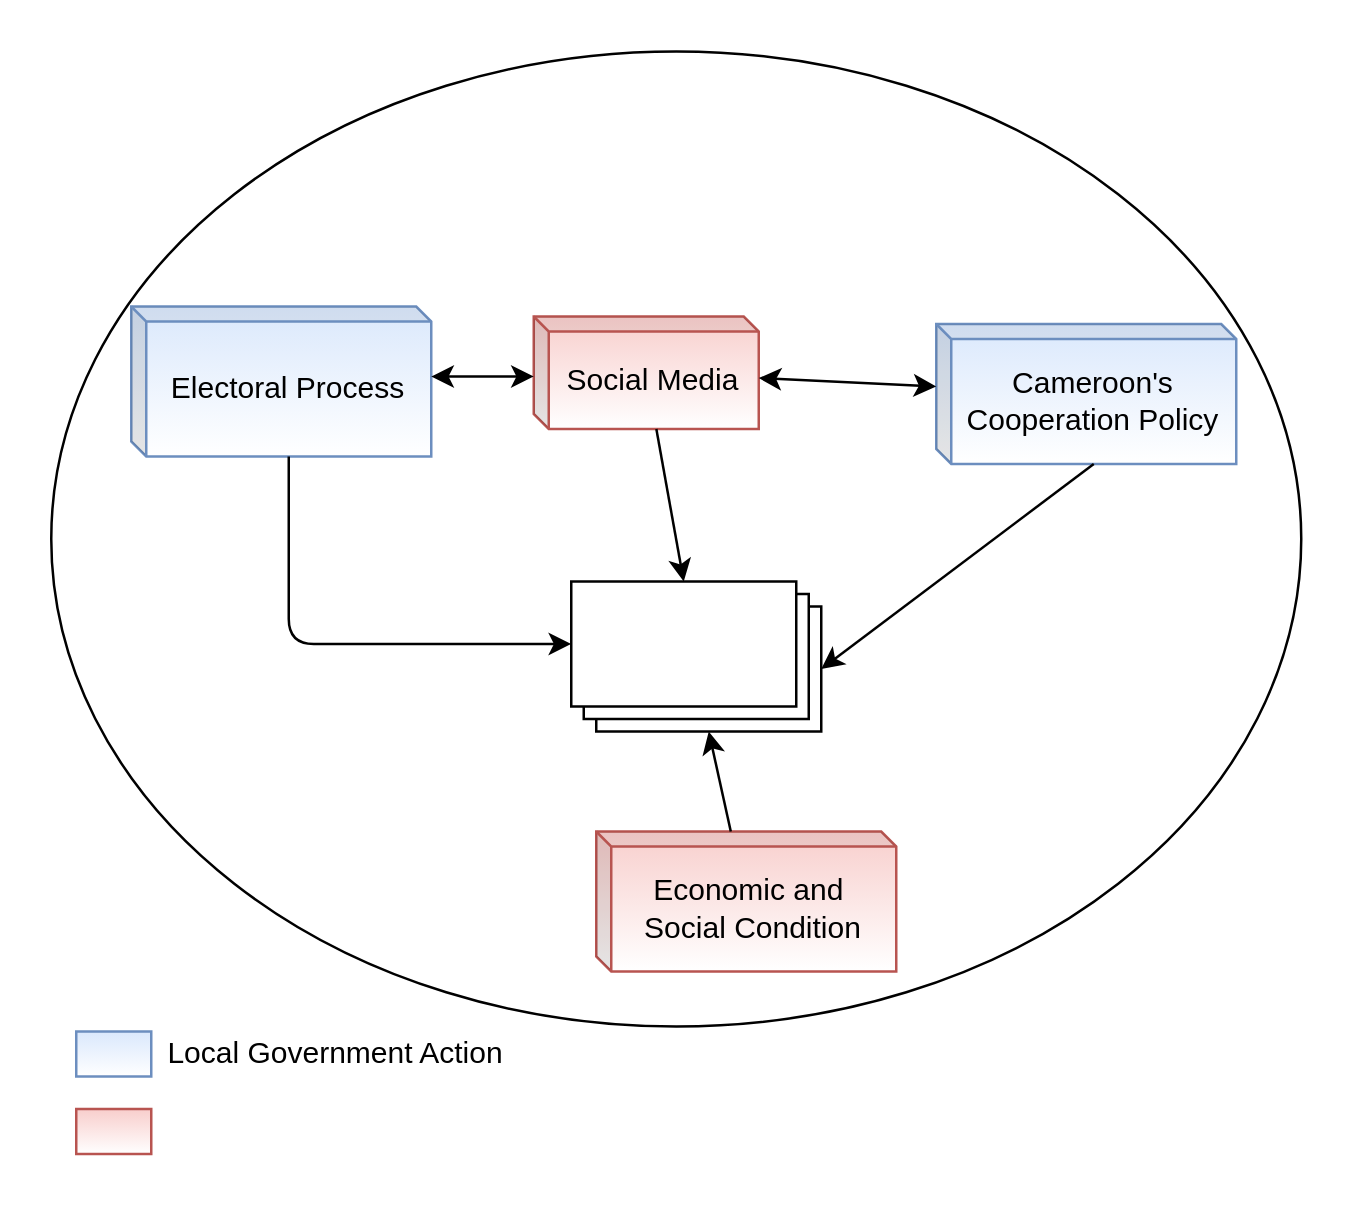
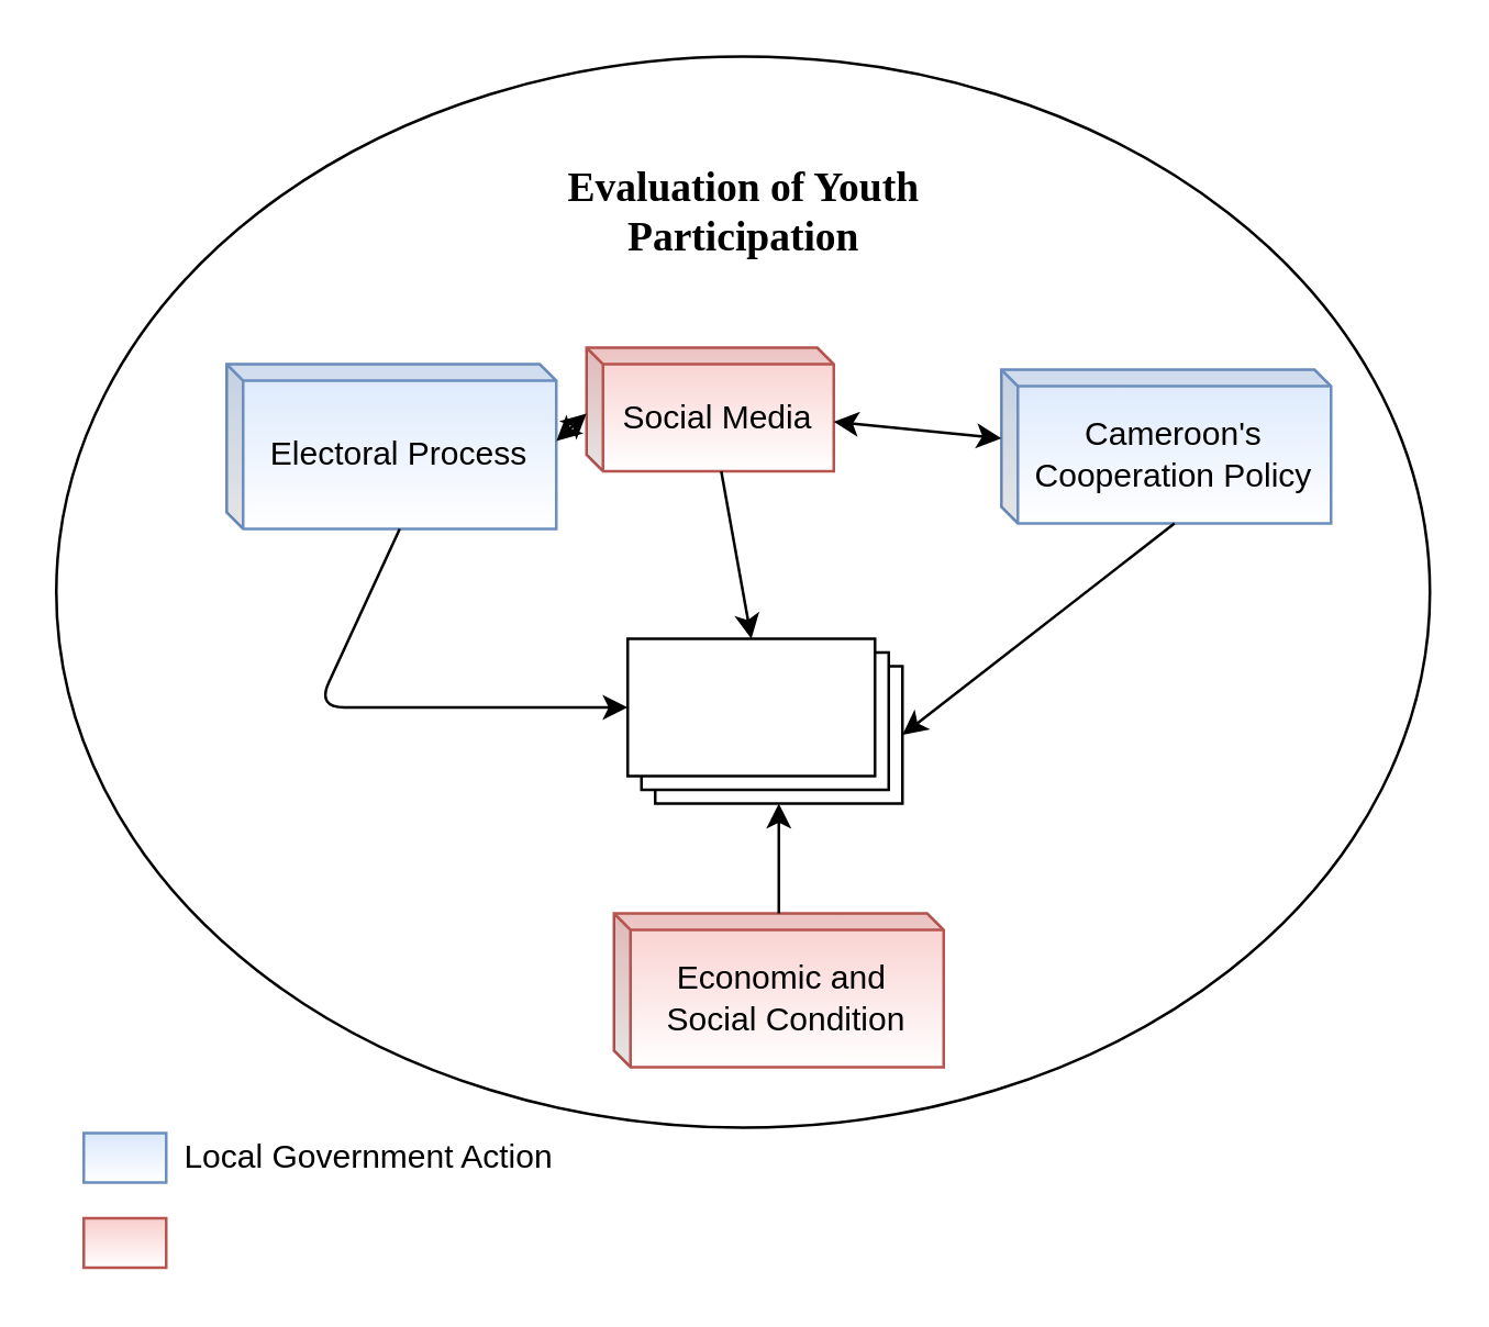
  <mxCell id="0" />
  <mxCell id="1" parent="0" />
  <mxCell id="2" value="" style="ellipse;whiteSpace=wrap;html=1;" vertex="1" parent="1"><mxGeometry x="20" y="20" width="500" height="390" as="geometry" /></mxCell>
  <mxCell id="3" value="" style="verticalLabelPosition=bottom;verticalAlign=top;html=1;shape=mxgraph.basic.layered_rect;dx=10;outlineConnect=0;" vertex="1" parent="1"><mxGeometry x="228" y="232" width="100" height="60" as="geometry" /></mxCell>
- <mxCell id="4" value="Electoral Process" style="shape=cube;whiteSpace=wrap;html=1;boundedLbl=1;backgroundOutline=1;darkOpacity=0.05;darkOpacity2=0.1;size=6;fillColor=#dae8fc;strokeColor=#6c8ebf;gradientColor=#ffffff;" vertex="1" parent="1"><mxGeometry x="52" y="122" width="120" height="60" as="geometry" /></mxCell>
+ <mxCell id="4" value="Electoral Process" style="shape=cube;whiteSpace=wrap;html=1;boundedLbl=1;backgroundOutline=1;darkOpacity=0.05;darkOpacity2=0.1;size=6;fillColor=#dae8fc;strokeColor=#6c8ebf;gradientColor=#ffffff;" vertex="1" parent="1"><mxGeometry x="82" y="132" width="120" height="60" as="geometry" /></mxCell>
  <mxCell id="5" value="Social Media" style="shape=cube;whiteSpace=wrap;html=1;boundedLbl=1;backgroundOutline=1;darkOpacity=0.05;darkOpacity2=0.1;size=6;fillColor=#f8cecc;strokeColor=#b85450;gradientColor=#ffffff;" vertex="1" parent="1"><mxGeometry x="213" y="126" width="90" height="45" as="geometry" /></mxCell>
  <mxCell id="6" value="" style="endArrow=classic;startArrow=classic;html=1;entryX=0;entryY=0;entryDx=0;entryDy=24;entryPerimeter=0;exitX=0;exitY=0;exitDx=120;exitDy=28;exitPerimeter=0;" edge="1" parent="1" source="4" target="5"><mxGeometry width="50" height="50" relative="1" as="geometry"><mxPoint x="10" y="622" as="sourcePoint" /><mxPoint x="60" y="572" as="targetPoint" /></mxGeometry></mxCell>
- <mxCell id="7" value="Cameroon's Cooperation Policy" style="shape=cube;whiteSpace=wrap;html=1;boundedLbl=1;backgroundOutline=1;darkOpacity=0.05;darkOpacity2=0.1;size=6;fillColor=#dae8fc;strokeColor=#6c8ebf;gradientColor=#ffffff;" vertex="1" parent="1"><mxGeometry x="374" y="129" width="120" height="56" as="geometry" /></mxCell>
+ <mxCell id="7" value="Cameroon's Cooperation Policy" style="shape=cube;whiteSpace=wrap;html=1;boundedLbl=1;backgroundOutline=1;darkOpacity=0.05;darkOpacity2=0.1;size=6;fillColor=#dae8fc;strokeColor=#6c8ebf;gradientColor=#ffffff;" vertex="1" parent="1"><mxGeometry x="364" y="134" width="120" height="56" as="geometry" /></mxCell>
  <mxCell id="8" value="" style="endArrow=classic;html=1;entryX=0;entryY=0;entryDx=45;entryDy=0;entryPerimeter=0;" edge="1" parent="1" source="5" target="3"><mxGeometry width="50" height="50" relative="1" as="geometry"><mxPoint x="10" y="872" as="sourcePoint" /><mxPoint x="60" y="822" as="targetPoint" /></mxGeometry></mxCell>
  <mxCell id="9" value="" style="endArrow=classic;html=1;entryX=0;entryY=0;entryDx=100;entryDy=35;entryPerimeter=0;exitX=0;exitY=0;exitDx=63;exitDy=56;exitPerimeter=0;" edge="1" parent="1" source="7" target="3"><mxGeometry width="50" height="50" relative="1" as="geometry"><mxPoint x="10" y="872" as="sourcePoint" /><mxPoint x="60" y="822" as="targetPoint" /><Array as="points" /></mxGeometry></mxCell>
  <mxCell id="10" value="" style="endArrow=classic;startArrow=classic;html=1;entryX=0;entryY=0;entryDx=0;entryDy=25;entryPerimeter=0;" edge="1" parent="1" source="5" target="7"><mxGeometry width="50" height="50" relative="1" as="geometry"><mxPoint x="10" y="872" as="sourcePoint" /><mxPoint x="280" y="372" as="targetPoint" /></mxGeometry></mxCell>
  <mxCell id="11" value="" style="endArrow=classic;html=1;entryX=0;entryY=0;entryDx=0;entryDy=25;entryPerimeter=0;exitX=0;exitY=0;exitDx=63;exitDy=60;exitPerimeter=0;" edge="1" parent="1" source="4" target="3"><mxGeometry width="50" height="50" relative="1" as="geometry"><mxPoint x="10" y="872" as="sourcePoint" /><mxPoint x="60" y="822" as="targetPoint" /><Array as="points"><mxPoint x="115" y="257" /></Array></mxGeometry></mxCell>
- <mxCell id="12" value="Economic and&amp;nbsp; Social Condition" style="shape=cube;whiteSpace=wrap;html=1;boundedLbl=1;backgroundOutline=1;darkOpacity=0.05;darkOpacity2=0.1;size=6;fillColor=#f8cecc;strokeColor=#b85450;gradientColor=#ffffff;" vertex="1" parent="1"><mxGeometry x="238" y="332" width="120" height="56" as="geometry" /></mxCell>
+ <mxCell id="12" value="Economic and&amp;nbsp; Social Condition" style="shape=cube;whiteSpace=wrap;html=1;boundedLbl=1;backgroundOutline=1;darkOpacity=0.05;darkOpacity2=0.1;size=6;fillColor=#f8cecc;strokeColor=#b85450;gradientColor=#ffffff;" vertex="1" parent="1"><mxGeometry x="223" y="332" width="120" height="56" as="geometry" /></mxCell>
  <mxCell id="13" value="" style="endArrow=classic;html=1;entryX=0;entryY=0;entryDx=55;entryDy=60;entryPerimeter=0;" edge="1" parent="1" source="12" target="3"><mxGeometry width="50" height="50" relative="1" as="geometry"><mxPoint x="10" y="872" as="sourcePoint" /><mxPoint x="60" y="822" as="targetPoint" /></mxGeometry></mxCell>
  <mxCell id="14" value="" style="rounded=0;whiteSpace=wrap;html=1;fillColor=#dae8fc;strokeColor=#6c8ebf;gradientColor=#ffffff;" vertex="1" parent="1"><mxGeometry x="30" y="412" width="30" height="18" as="geometry" /></mxCell>
  <mxCell id="15" value="Local Government Action" style="text;html=1;strokeColor=none;fillColor=none;align=center;verticalAlign=middle;whiteSpace=wrap;rounded=0;" vertex="1" parent="1"><mxGeometry x="59" y="411" width="150" height="20" as="geometry" /></mxCell>
  <mxCell id="16" value="" style="rounded=0;whiteSpace=wrap;html=1;fillColor=#f8cecc;strokeColor=#b85450;gradientColor=#ffffff;" vertex="1" parent="1"><mxGeometry x="30" y="443" width="30" height="18" as="geometry" /></mxCell>
+ <mxCell id="17" value="Evaluation of Youth Participation" style="text;html=1;strokeColor=none;fillColor=none;align=center;verticalAlign=middle;whiteSpace=wrap;rounded=0;fontFamily=Verdana;fontSize=15;fontStyle=1" vertex="1" parent="1"><mxGeometry x="171.5" y="66" width="197" height="20" as="geometry" /></mxCell>
